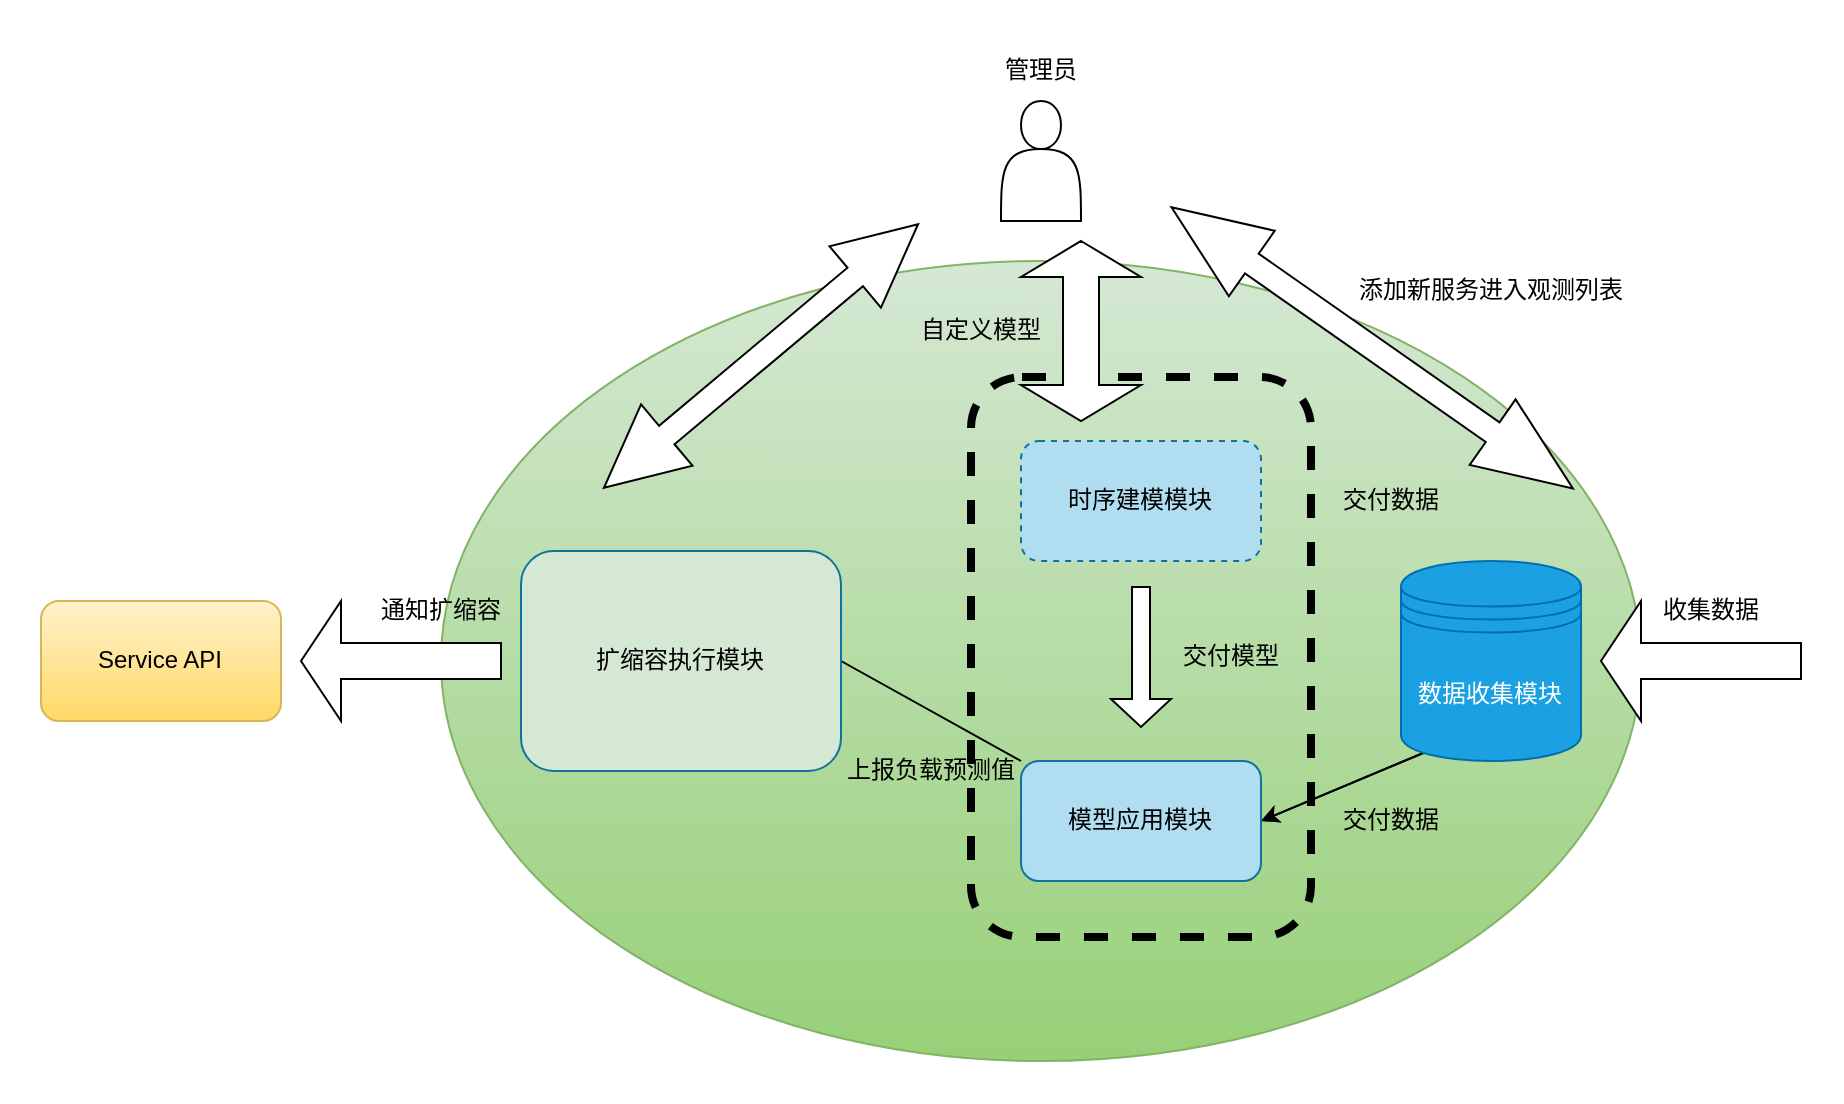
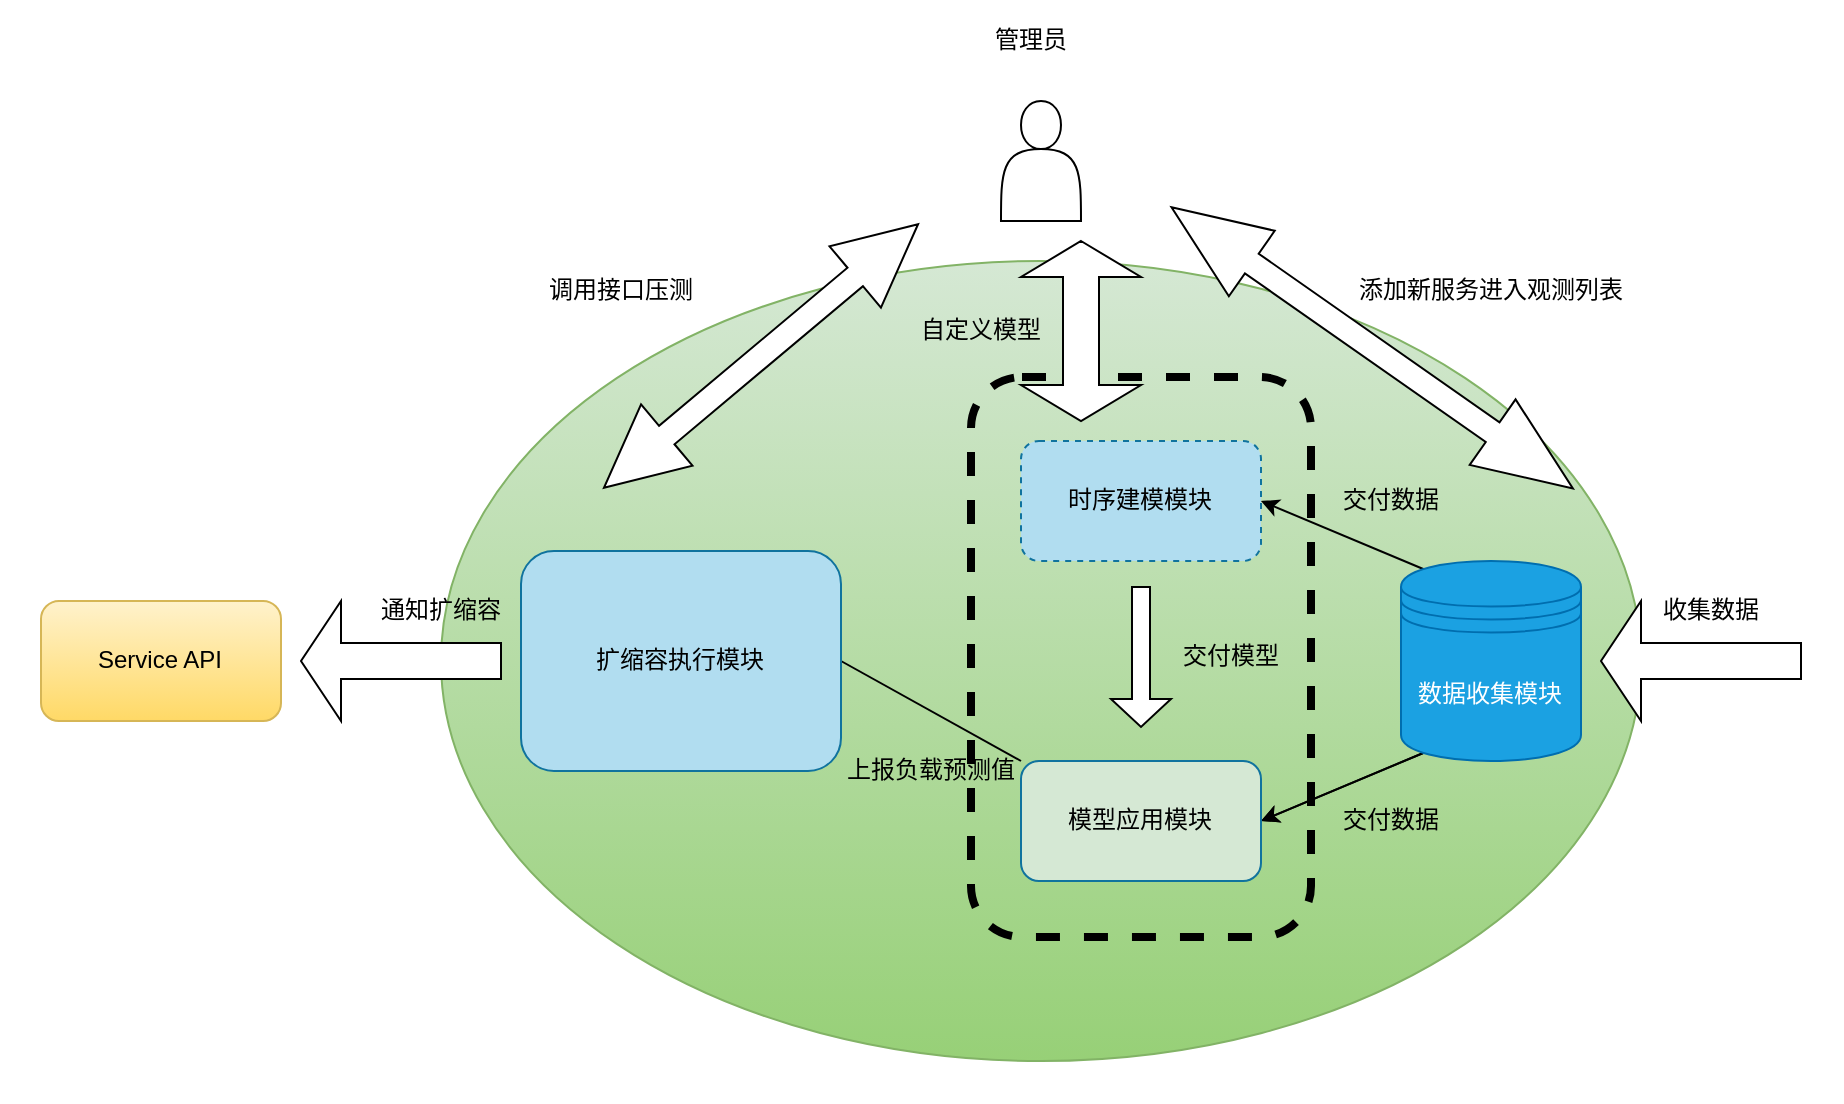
  <mxCell id="0" />
  <mxCell id="1" parent="0" />
  <mxCell id="2" value="" style="ellipse;whiteSpace=wrap;html=1;fillColor=#d5e8d4;gradientColor=#97d077;strokeColor=#82b366;" vertex="1" parent="1"><mxGeometry x="220" y="130" width="600" height="400" as="geometry" /></mxCell>
  <mxCell id="3" style="edgeStyle=none;html=1;exitX=0.15;exitY=0.95;exitDx=0;exitDy=0;exitPerimeter=0;entryX=1;entryY=0.5;entryDx=0;entryDy=0;fontColor=#000000;" edge="1" parent="1" source="6" target="9"><mxGeometry relative="1" as="geometry" /></mxCell>
  <mxCell id="4" style="edgeStyle=none;html=1;exitX=0.15;exitY=0.95;exitDx=0;exitDy=0;exitPerimeter=0;entryX=1;entryY=0.5;entryDx=0;entryDy=0;fontColor=#000000;strokeColor=#000000;" edge="1" parent="1" source="6" target="9"><mxGeometry relative="1" as="geometry" /></mxCell>
+ <mxCell id="5" value="" style="edgeStyle=none;html=1;exitX=0.15;exitY=0.05;exitDx=0;exitDy=0;exitPerimeter=0;entryX=1;entryY=0.5;entryDx=0;entryDy=0;fontColor=#000000;fillColor=none;strokeColor=#000000;" edge="1" parent="1" source="6" target="10"><mxGeometry relative="1" as="geometry" /></mxCell>
  <mxCell id="6" value="数据收集模块" style="shape=datastore;whiteSpace=wrap;html=1;fillColor=#1ba1e2;fontColor=#ffffff;strokeColor=#006EAF;" vertex="1" parent="1"><mxGeometry x="700" y="280" width="90" height="100" as="geometry" /></mxCell>
  <mxCell id="7" value="" style="shape=singleArrow;direction=west;whiteSpace=wrap;html=1;" vertex="1" parent="1"><mxGeometry x="800" y="300" width="100" height="60" as="geometry" /></mxCell>
  <mxCell id="8" style="edgeStyle=none;html=1;exitX=0;exitY=0;exitDx=0;exitDy=0;entryX=1;entryY=0.5;entryDx=0;entryDy=0;labelBackgroundColor=#FFFFFF;strokeColor=#000000;fontColor=#000000;endArrow=none;" edge="1" parent="1" source="9" target="11"><mxGeometry relative="1" as="geometry" /></mxCell>
- <mxCell id="9" value="&lt;font color=&quot;#000000&quot;&gt;模型应用模块&lt;/font&gt;" style="rounded=1;whiteSpace=wrap;html=1;fillColor=#b1ddf0;strokeColor=#10739e;" vertex="1" parent="1"><mxGeometry x="510" y="380" width="120" height="60" as="geometry" /></mxCell>
+ <mxCell id="9" value="&lt;font color=&quot;#000000&quot;&gt;模型应用模块&lt;/font&gt;" style="rounded=1;whiteSpace=wrap;html=1;fillColor=#d5e8d4;strokeColor=#10739e;" vertex="1" parent="1"><mxGeometry x="510" y="380" width="120" height="60" as="geometry" /></mxCell>
  <mxCell id="10" value="&lt;font color=&quot;#000000&quot;&gt;时序建模模块&lt;/font&gt;" style="rounded=1;whiteSpace=wrap;html=1;fillColor=#b1ddf0;strokeColor=#10739e;dashed=1;" vertex="1" parent="1"><mxGeometry x="510" y="220" width="120" height="60" as="geometry" /></mxCell>
- <mxCell id="11" value="&lt;font color=&quot;#000000&quot;&gt;扩缩容执行模块&lt;/font&gt;" style="rounded=1;whiteSpace=wrap;html=1;fillColor=#d5e8d4;strokeColor=#10739e;" vertex="1" parent="1"><mxGeometry x="260" y="275" width="160" height="110" as="geometry" /></mxCell>
+ <mxCell id="11" value="&lt;font color=&quot;#000000&quot;&gt;扩缩容执行模块&lt;/font&gt;" style="rounded=1;whiteSpace=wrap;html=1;fillColor=#b1ddf0;strokeColor=#10739e;" vertex="1" parent="1"><mxGeometry x="260" y="275" width="160" height="110" as="geometry" /></mxCell>
  <mxCell id="12" value="交付数据" style="text;html=1;align=center;verticalAlign=middle;resizable=0;points=[];autosize=1;strokeColor=none;fillColor=none;fontColor=#000000;" vertex="1" parent="1"><mxGeometry x="660" y="235" width="70" height="30" as="geometry" /></mxCell>
  <mxCell id="13" value="交付数据" style="text;html=1;align=center;verticalAlign=middle;resizable=0;points=[];autosize=1;strokeColor=none;fillColor=none;fontColor=#000000;" vertex="1" parent="1"><mxGeometry x="660" y="395" width="70" height="30" as="geometry" /></mxCell>
  <mxCell id="14" value="" style="shape=singleArrow;direction=south;whiteSpace=wrap;html=1;fontColor=#000000;" vertex="1" parent="1"><mxGeometry x="555" y="293" width="30" height="70" as="geometry" /></mxCell>
  <mxCell id="15" value="收集数据" style="text;html=1;align=center;verticalAlign=middle;resizable=0;points=[];autosize=1;strokeColor=none;fillColor=none;fontColor=#000000;" vertex="1" parent="1"><mxGeometry x="820" y="290" width="70" height="30" as="geometry" /></mxCell>
  <mxCell id="16" value="交付模型" style="text;html=1;align=center;verticalAlign=middle;resizable=0;points=[];autosize=1;strokeColor=none;fillColor=none;fontColor=#000000;" vertex="1" parent="1"><mxGeometry x="580" y="313" width="70" height="30" as="geometry" /></mxCell>
  <mxCell id="17" value="上报负载预测值" style="text;html=1;align=center;verticalAlign=middle;resizable=0;points=[];autosize=1;strokeColor=none;fillColor=none;fontColor=#000000;" vertex="1" parent="1"><mxGeometry x="410" y="370" width="110" height="30" as="geometry" /></mxCell>
  <mxCell id="18" value="&lt;font color=&quot;#000000&quot;&gt;Service API&lt;/font&gt;" style="rounded=1;whiteSpace=wrap;html=1;fillColor=#fff2cc;strokeColor=#d6b656;gradientColor=#ffd966;" vertex="1" parent="1"><mxGeometry x="20" y="300" width="120" height="60" as="geometry" /></mxCell>
  <mxCell id="19" value="" style="shape=singleArrow;direction=west;whiteSpace=wrap;html=1;" vertex="1" parent="1"><mxGeometry x="150" y="300" width="100" height="60" as="geometry" /></mxCell>
  <mxCell id="20" value="通知扩缩容" style="text;html=1;align=center;verticalAlign=middle;resizable=0;points=[];autosize=1;strokeColor=none;fillColor=none;fontColor=#000000;" vertex="1" parent="1"><mxGeometry x="180" y="290" width="80" height="30" as="geometry" /></mxCell>
  <mxCell id="21" value="" style="shape=actor;whiteSpace=wrap;html=1;fontColor=#000000;" vertex="1" parent="1"><mxGeometry x="500" y="50" width="40" height="60" as="geometry" /></mxCell>
- <mxCell id="22" value="管理员" style="text;html=1;align=center;verticalAlign=middle;resizable=0;points=[];autosize=1;strokeColor=none;fillColor=none;fontColor=#000000;" vertex="1" parent="1"><mxGeometry x="490" y="20" width="60" height="30" as="geometry" /></mxCell>
+ <mxCell id="22" value="管理员" style="text;html=1;align=center;verticalAlign=middle;resizable=0;points=[];autosize=1;strokeColor=none;fillColor=none;fontColor=#000000;" vertex="1" parent="1"><mxGeometry x="485" y="5" width="60" height="30" as="geometry" /></mxCell>
  <mxCell id="23" value="" style="shape=doubleArrow;direction=south;whiteSpace=wrap;html=1;fontColor=#000000;rotation=50;" vertex="1" parent="1"><mxGeometry x="360" y="75" width="40" height="205" as="geometry" /></mxCell>
+ <mxCell id="24" value="调用接口压测" style="text;html=1;align=center;verticalAlign=middle;resizable=0;points=[];autosize=1;strokeColor=none;fillColor=none;fontColor=#000000;" vertex="1" parent="1"><mxGeometry x="260" y="130" width="100" height="30" as="geometry" /></mxCell>
  <mxCell id="25" value="" style="shape=doubleArrow;direction=south;whiteSpace=wrap;html=1;fontColor=#000000;rotation=-55;" vertex="1" parent="1"><mxGeometry x="665.61" y="50.92" width="40" height="245" as="geometry" /></mxCell>
  <mxCell id="26" value="添加新服务进入观测列表" style="text;html=1;align=center;verticalAlign=middle;resizable=0;points=[];autosize=1;strokeColor=none;fillColor=none;fontColor=#000000;" vertex="1" parent="1"><mxGeometry x="665" y="130" width="160" height="30" as="geometry" /></mxCell>
  <mxCell id="27" value="" style="rounded=1;whiteSpace=wrap;html=1;fontColor=#000000;gradientColor=none;fillColor=none;strokeWidth=4;dashed=1;strokeColor=#000000;" vertex="1" parent="1"><mxGeometry x="485" y="188" width="170" height="280" as="geometry" /></mxCell>
  <mxCell id="28" value="" style="shape=doubleArrow;direction=south;whiteSpace=wrap;html=1;strokeWidth=1;strokeColor=#000000;" vertex="1" parent="1"><mxGeometry x="510" y="120" width="60" height="90" as="geometry" /></mxCell>
  <mxCell id="29" value="自定义模型" style="text;html=1;align=center;verticalAlign=middle;resizable=0;points=[];autosize=1;strokeColor=none;fillColor=none;fontColor=#000000;strokeWidth=1;" vertex="1" parent="1"><mxGeometry x="450" y="150" width="80" height="30" as="geometry" /></mxCell>
